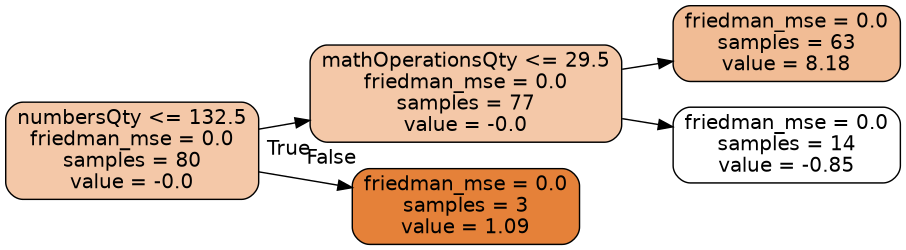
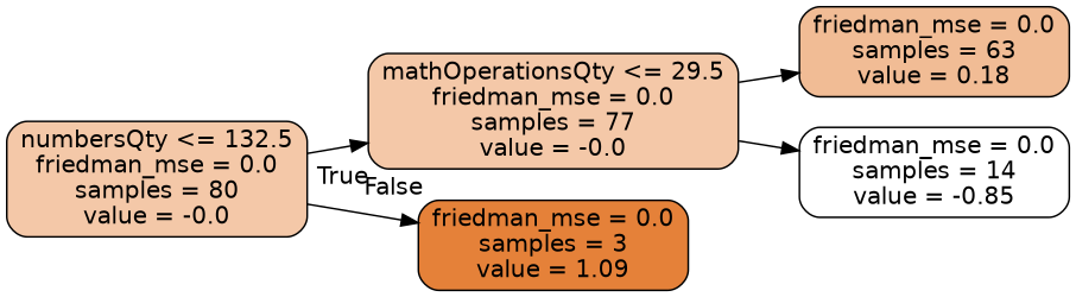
  digraph {
    rankdir=LR
    node [color=black fillcolor="#f4c8a8" fontname=helvetica shape=box style="filled, rounded"]
    edge [fontname=helvetica]
    n1 [label="numbersQty <= 132.5\nfriedman_mse = 0.0\nsamples = 80\nvalue = -0.0"]
    n2 [label="mathOperationsQty <= 29.5\nfriedman_mse = 0.0\nsamples = 77\nvalue = -0.0"]
    n3 [fillcolor="#e58139" label="friedman_mse = 0.0\nsamples = 3\nvalue = 1.09"]
-   n4 [fillcolor="#f1bc95" label="friedman_mse = 0.0\nsamples = 63\nvalue = 8.18"]
+   n4 [fillcolor="#f1bc95" label="friedman_mse = 0.0\nsamples = 63\nvalue = 0.18"]
    n5 [fillcolor="#ffffff" label="friedman_mse = 0.0\nsamples = 14\nvalue = -0.85"]
    n1 -> n2 [headlabel=True labelangle=45 labeldistance=2.5]
    n1 -> n3 [headlabel=False labelangle=-45 labeldistance=2.5]
    n2 -> n4
    n2 -> n5
  }
